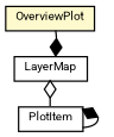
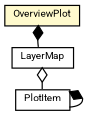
  digraph {
    nodesep=0.15
    rankdir=TB
    ranksep=0.25
    node [fontcolor=black fontname=Roboto fontsize=8 margin=0 shape=plaintext]
    edge [arrowhead=none arrowtail=diamond color=black dir=back fontname=Roboto fontsize=7 labelfontname=Roboto labelfontsize=7 weight=6]
    n1 [height=0 label=<<table title="de.lmu.ifi.dbs.elki.visualization.gui.overview.OverviewPlot" border="0" cellborder="1" cellspacing="0" cellpadding="2" bgcolor="LemonChiffon" href="OverviewPlot.html" target="_parent"> 		<tr><td><table border="0" cellspacing="0" cellpadding="1"> 		<tr><td align="center" balign="center"> <font face="Roboto">OverviewPlot</font> </td></tr> 		</table></td></tr> 		</table>> width=0]
    n2 [height=0 label=<<table title="de.lmu.ifi.dbs.elki.visualization.gui.overview.LayerMap" border="0" cellborder="1" cellspacing="0" cellpadding="2" href="LayerMap.html" target="_parent"> 		<tr><td><table border="0" cellspacing="0" cellpadding="1"> 		<tr><td align="center" balign="center"> <font face="Roboto">LayerMap</font> </td></tr> 		</table></td></tr> 		</table>> width=0]
    n3 [height=0 label=<<table title="de.lmu.ifi.dbs.elki.visualization.gui.overview.PlotItem" border="0" cellborder="1" cellspacing="0" cellpadding="2" href="PlotItem.html" target="_parent"> 		<tr><td><table border="0" cellspacing="0" cellpadding="1"> 		<tr><td align="center" balign="center"> <font face="Roboto">PlotItem</font> </td></tr> 		</table></td></tr> 		</table>> width=0]
-   n2 -> n1
+   n1 -> n2
    n2 -> n3 [arrowtail=ediamond weight=4]
    n3 -> n3
  }
